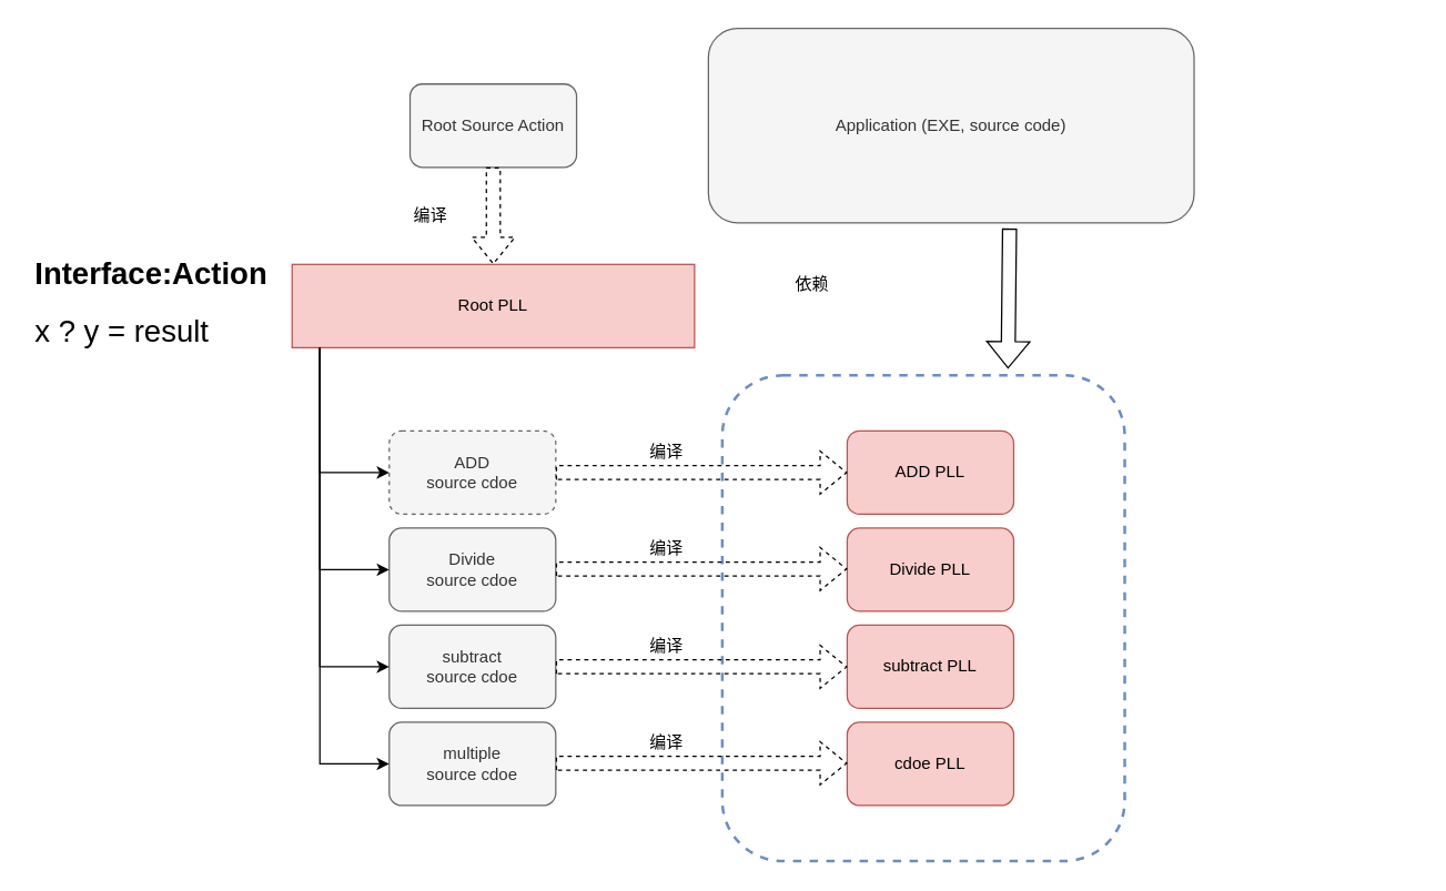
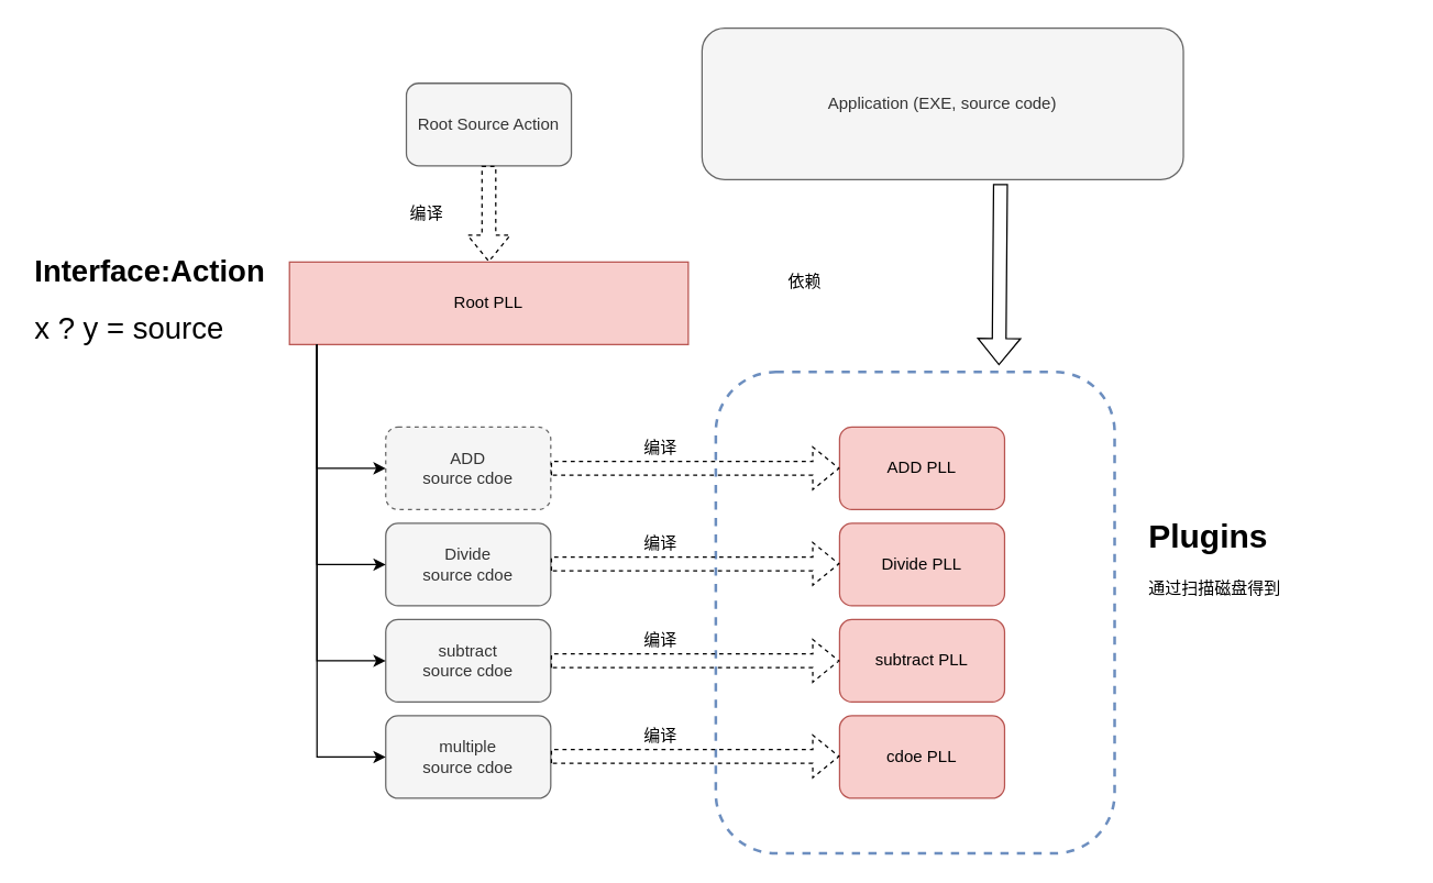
  <mxCell id="0" />
  <mxCell id="1" parent="0" />
  <mxCell id="2" value="" style="rounded=1;whiteSpace=wrap;html=1;fillColor=none;strokeColor=#6c8ebf;strokeWidth=2;dashed=1;" parent="1" vertex="1"><mxGeometry x="520" y="270" width="290" height="350" as="geometry" /></mxCell>
  <mxCell id="3" value="Root Source Action" style="rounded=1;whiteSpace=wrap;html=1;fillColor=#f5f5f5;fontColor=#333333;strokeColor=#666666;" parent="1" vertex="1"><mxGeometry x="295" y="60" width="120" height="60" as="geometry" /></mxCell>
  <mxCell id="4" value="Root PLL" style="rounded=0;whiteSpace=wrap;html=1;fillColor=#f8cecc;strokeColor=#b85450;" parent="1" vertex="1"><mxGeometry x="210" y="190" width="290" height="60" as="geometry" /></mxCell>
  <mxCell id="5" value="" style="shape=flexArrow;endArrow=classic;html=1;rounded=0;entryX=0.5;entryY=0;entryDx=0;entryDy=0;dashed=1;" parent="1" source="3" target="4" edge="1"><mxGeometry width="50" height="50" relative="1" as="geometry"><mxPoint x="310" y="180" as="sourcePoint" /><mxPoint x="360" y="130" as="targetPoint" /></mxGeometry></mxCell>
  <mxCell id="6" value="ADD&lt;br&gt;source cdoe" style="rounded=1;whiteSpace=wrap;html=1;fillColor=#f5f5f5;fontColor=#333333;strokeColor=#666666;dashed=1;" parent="1" vertex="1"><mxGeometry x="280" y="310" width="120" height="60" as="geometry" /></mxCell>
  <mxCell id="7" value="Divide&lt;br&gt;source cdoe" style="rounded=1;whiteSpace=wrap;html=1;fillColor=#f5f5f5;fontColor=#333333;strokeColor=#666666;" parent="1" vertex="1"><mxGeometry x="280" y="380" width="120" height="60" as="geometry" /></mxCell>
  <mxCell id="8" value="subtract&lt;br&gt;source cdoe" style="rounded=1;whiteSpace=wrap;html=1;fillColor=#f5f5f5;fontColor=#333333;strokeColor=#666666;" parent="1" vertex="1"><mxGeometry x="280" y="450" width="120" height="60" as="geometry" /></mxCell>
- <mxCell id="9" value="&lt;h1 style=&quot;font-size: 22px;&quot;&gt;Interface:Action&lt;/h1&gt;&lt;div style=&quot;font-size: 22px;&quot;&gt;&lt;span style=&quot;background-color: initial;&quot;&gt;x ? y = result&lt;/span&gt;&lt;br&gt;&lt;/div&gt;" style="text;html=1;strokeColor=none;fillColor=none;spacing=5;spacingTop=-20;whiteSpace=wrap;overflow=hidden;rounded=0;fontSize=22;" parent="1" vertex="1"><mxGeometry x="20" y="180" width="190" height="120" as="geometry" /></mxCell>
+ <mxCell id="9" value="&lt;h1 style=&quot;font-size: 22px;&quot;&gt;Interface:Action&lt;/h1&gt;&lt;div style=&quot;font-size: 22px;&quot;&gt;&lt;span style=&quot;background-color: initial;&quot;&gt;x ? y = source&lt;/span&gt;&lt;br&gt;&lt;/div&gt;" style="text;html=1;strokeColor=none;fillColor=none;spacing=5;spacingTop=-20;whiteSpace=wrap;overflow=hidden;rounded=0;fontSize=22;" parent="1" vertex="1"><mxGeometry x="20" y="180" width="190" height="120" as="geometry" /></mxCell>
  <mxCell id="10" value="multiple&lt;br&gt;source cdoe" style="rounded=1;whiteSpace=wrap;html=1;fillColor=#f5f5f5;fontColor=#333333;strokeColor=#666666;" parent="1" vertex="1"><mxGeometry x="280" y="520" width="120" height="60" as="geometry" /></mxCell>
  <mxCell id="11" value="ADD PLL" style="rounded=1;whiteSpace=wrap;html=1;fillColor=#f8cecc;strokeColor=#b85450;" parent="1" vertex="1"><mxGeometry x="610" y="310" width="120" height="60" as="geometry" /></mxCell>
  <mxCell id="12" value="Divide PLL" style="rounded=1;whiteSpace=wrap;html=1;fillColor=#f8cecc;strokeColor=#b85450;" parent="1" vertex="1"><mxGeometry x="610" y="380" width="120" height="60" as="geometry" /></mxCell>
  <mxCell id="13" value="subtract PLL" style="rounded=1;whiteSpace=wrap;html=1;fillColor=#f8cecc;strokeColor=#b85450;" parent="1" vertex="1"><mxGeometry x="610" y="450" width="120" height="60" as="geometry" /></mxCell>
  <mxCell id="14" value="cdoe PLL" style="rounded=1;whiteSpace=wrap;html=1;fillColor=#f8cecc;strokeColor=#b85450;" parent="1" vertex="1"><mxGeometry x="610" y="520" width="120" height="60" as="geometry" /></mxCell>
  <mxCell id="15" value="" style="shape=flexArrow;endArrow=classic;html=1;rounded=0;entryX=0;entryY=0.5;entryDx=0;entryDy=0;exitX=1;exitY=0.5;exitDx=0;exitDy=0;dashed=1;" parent="1" source="6" target="11" edge="1"><mxGeometry width="50" height="50" relative="1" as="geometry"><mxPoint x="430" y="370" as="sourcePoint" /><mxPoint x="480" y="320" as="targetPoint" /></mxGeometry></mxCell>
  <mxCell id="16" value="" style="shape=flexArrow;endArrow=classic;html=1;rounded=0;entryX=0;entryY=0.5;entryDx=0;entryDy=0;exitX=1;exitY=0.5;exitDx=0;exitDy=0;dashed=1;" parent="1" edge="1"><mxGeometry width="50" height="50" relative="1" as="geometry"><mxPoint x="400" y="409.5" as="sourcePoint" /><mxPoint x="610" y="409.5" as="targetPoint" /></mxGeometry></mxCell>
  <mxCell id="17" value="" style="shape=flexArrow;endArrow=classic;html=1;rounded=0;entryX=0;entryY=0.5;entryDx=0;entryDy=0;exitX=1;exitY=0.5;exitDx=0;exitDy=0;dashed=1;" parent="1" edge="1"><mxGeometry width="50" height="50" relative="1" as="geometry"><mxPoint x="400" y="480" as="sourcePoint" /><mxPoint x="610" y="480" as="targetPoint" /></mxGeometry></mxCell>
  <mxCell id="18" value="" style="shape=flexArrow;endArrow=classic;html=1;rounded=0;entryX=0;entryY=0.5;entryDx=0;entryDy=0;exitX=1;exitY=0.5;exitDx=0;exitDy=0;dashed=1;" parent="1" edge="1"><mxGeometry width="50" height="50" relative="1" as="geometry"><mxPoint x="400" y="549.5" as="sourcePoint" /><mxPoint x="610" y="549.5" as="targetPoint" /></mxGeometry></mxCell>
  <mxCell id="19" value="" style="endArrow=classic;html=1;rounded=0;entryX=0;entryY=0.5;entryDx=0;entryDy=0;" parent="1" target="6" edge="1"><mxGeometry width="50" height="50" relative="1" as="geometry"><mxPoint x="230" y="250" as="sourcePoint" /><mxPoint x="640" y="290" as="targetPoint" /><Array as="points"><mxPoint x="230" y="340" /></Array></mxGeometry></mxCell>
  <mxCell id="20" value="" style="endArrow=classic;html=1;rounded=0;entryX=0;entryY=0.5;entryDx=0;entryDy=0;" parent="1" target="7" edge="1"><mxGeometry width="50" height="50" relative="1" as="geometry"><mxPoint x="230" y="250" as="sourcePoint" /><mxPoint x="240" y="420" as="targetPoint" /><Array as="points"><mxPoint x="230" y="410" /></Array></mxGeometry></mxCell>
  <mxCell id="21" value="" style="endArrow=classic;html=1;rounded=0;entryX=0;entryY=0.5;entryDx=0;entryDy=0;" parent="1" target="8" edge="1"><mxGeometry width="50" height="50" relative="1" as="geometry"><mxPoint x="230" y="250" as="sourcePoint" /><mxPoint x="250" y="480" as="targetPoint" /><Array as="points"><mxPoint x="230" y="480" /></Array></mxGeometry></mxCell>
  <mxCell id="22" value="" style="endArrow=classic;html=1;rounded=0;entryX=0;entryY=0.5;entryDx=0;entryDy=0;" parent="1" target="10" edge="1"><mxGeometry width="50" height="50" relative="1" as="geometry"><mxPoint x="230" y="250" as="sourcePoint" /><mxPoint x="250" y="550" as="targetPoint" /><Array as="points"><mxPoint x="230" y="550" /></Array></mxGeometry></mxCell>
- <mxCell id="24" value="Application (EXE, source code)" style="rounded=1;whiteSpace=wrap;html=1;strokeWidth=1;fillColor=#f5f5f5;fontColor=#333333;strokeColor=#666666;" parent="1" vertex="1"><mxGeometry x="510" y="20" width="350" height="140" as="geometry" /></mxCell>
+ <mxCell id="23" value="&lt;h1&gt;Plugins&lt;/h1&gt;&lt;p&gt;通过扫描磁盘得到&lt;/p&gt;" style="text;html=1;strokeColor=none;fillColor=none;spacing=5;spacingTop=-20;whiteSpace=wrap;overflow=hidden;rounded=0;dashed=1;strokeWidth=2;" parent="1" vertex="1"><mxGeometry x="830" y="370" width="190" height="120" as="geometry" /></mxCell>
+ <mxCell id="24" value="Application (EXE, source code)" style="rounded=1;whiteSpace=wrap;html=1;strokeWidth=1;fillColor=#f5f5f5;fontColor=#333333;strokeColor=#666666;" parent="1" vertex="1"><mxGeometry x="510" y="20" width="350" height="110" as="geometry" /></mxCell>
  <mxCell id="25" value="" style="shape=flexArrow;endArrow=classic;html=1;rounded=0;entryX=0.71;entryY=-0.014;entryDx=0;entryDy=0;entryPerimeter=0;exitX=0.62;exitY=1.029;exitDx=0;exitDy=0;exitPerimeter=0;" parent="1" source="24" target="2" edge="1"><mxGeometry width="50" height="50" relative="1" as="geometry"><mxPoint x="720" y="220" as="sourcePoint" /><mxPoint x="770" y="170" as="targetPoint" /></mxGeometry></mxCell>
  <mxCell id="26" value="依赖" style="text;html=1;strokeColor=none;fillColor=none;align=center;verticalAlign=middle;whiteSpace=wrap;rounded=0;strokeWidth=1;" parent="1" vertex="1"><mxGeometry x="520" y="190" width="130" height="30" as="geometry" /></mxCell>
  <mxCell id="27" value="编译" style="text;html=1;strokeColor=none;fillColor=none;align=center;verticalAlign=middle;whiteSpace=wrap;rounded=0;strokeWidth=1;" parent="1" vertex="1"><mxGeometry x="270" y="140" width="80" height="30" as="geometry" /></mxCell>
  <mxCell id="28" value="编译" style="text;html=1;strokeColor=none;fillColor=none;align=center;verticalAlign=middle;whiteSpace=wrap;rounded=0;strokeWidth=1;" parent="1" vertex="1"><mxGeometry x="440" y="310" width="80" height="30" as="geometry" /></mxCell>
  <mxCell id="29" value="编译" style="text;html=1;strokeColor=none;fillColor=none;align=center;verticalAlign=middle;whiteSpace=wrap;rounded=0;strokeWidth=1;" parent="1" vertex="1"><mxGeometry x="440" y="380" width="80" height="30" as="geometry" /></mxCell>
  <mxCell id="30" value="编译" style="text;html=1;strokeColor=none;fillColor=none;align=center;verticalAlign=middle;whiteSpace=wrap;rounded=0;strokeWidth=1;" parent="1" vertex="1"><mxGeometry x="440" y="450" width="80" height="30" as="geometry" /></mxCell>
  <mxCell id="31" value="编译" style="text;html=1;strokeColor=none;fillColor=none;align=center;verticalAlign=middle;whiteSpace=wrap;rounded=0;strokeWidth=1;" parent="1" vertex="1"><mxGeometry x="440" y="520" width="80" height="30" as="geometry" /></mxCell>
